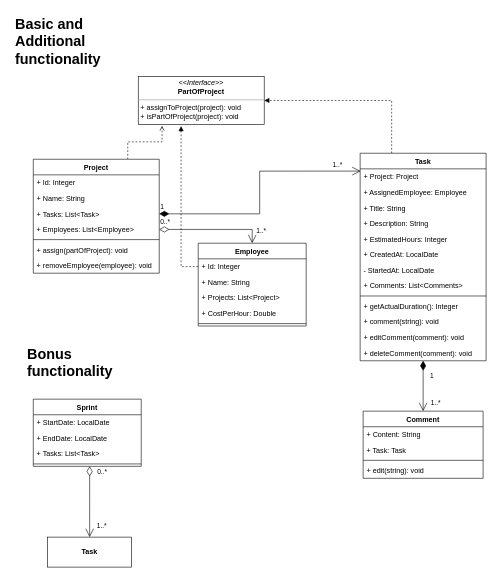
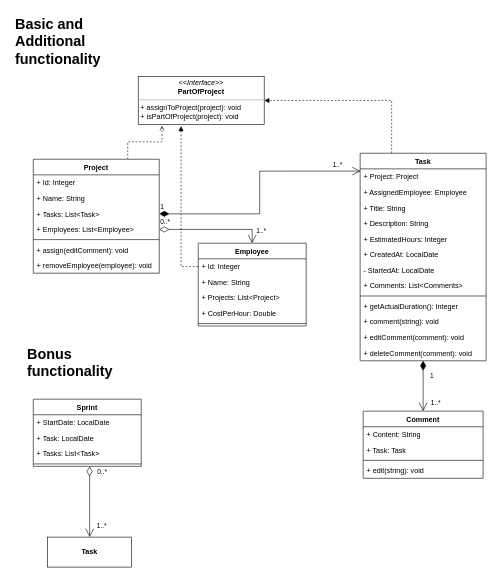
  <mxCell id="0" />
  <mxCell id="1" parent="0" />
  <mxCell id="2" value="&lt;h1&gt;Bonus functionality&lt;/h1&gt;" style="text;html=1;strokeColor=none;fillColor=none;spacing=5;spacingTop=-20;whiteSpace=wrap;overflow=hidden;rounded=0;" parent="1" vertex="1"><mxGeometry x="40" y="570" width="170" height="80" as="geometry" /></mxCell>
  <mxCell id="3" value="Sprint" style="swimlane;fontStyle=1;align=center;verticalAlign=top;childLayout=stackLayout;horizontal=1;startSize=26;horizontalStack=0;resizeParent=1;resizeParentMax=0;resizeLast=0;collapsible=1;marginBottom=0;" parent="1" vertex="1"><mxGeometry x="55" y="665" width="180" height="112" as="geometry" /></mxCell>
  <mxCell id="4" value="+ StartDate: LocalDate" style="text;strokeColor=none;fillColor=none;align=left;verticalAlign=top;spacingLeft=4;spacingRight=4;overflow=hidden;rotatable=0;points=[[0,0.5],[1,0.5]];portConstraint=eastwest;" parent="3" vertex="1"><mxGeometry y="26" width="180" height="26" as="geometry" /></mxCell>
- <mxCell id="5" value="+ EndDate: LocalDate" style="text;strokeColor=none;fillColor=none;align=left;verticalAlign=top;spacingLeft=4;spacingRight=4;overflow=hidden;rotatable=0;points=[[0,0.5],[1,0.5]];portConstraint=eastwest;" parent="3" vertex="1"><mxGeometry y="52" width="180" height="26" as="geometry" /></mxCell>
+ <mxCell id="5" value="+ Task: LocalDate" style="text;strokeColor=none;fillColor=none;align=left;verticalAlign=top;spacingLeft=4;spacingRight=4;overflow=hidden;rotatable=0;points=[[0,0.5],[1,0.5]];portConstraint=eastwest;" parent="3" vertex="1"><mxGeometry y="52" width="180" height="26" as="geometry" /></mxCell>
  <mxCell id="6" value="+ Tasks: List&lt;Task&gt;" style="text;strokeColor=none;fillColor=none;align=left;verticalAlign=top;spacingLeft=4;spacingRight=4;overflow=hidden;rotatable=0;points=[[0,0.5],[1,0.5]];portConstraint=eastwest;" parent="3" vertex="1"><mxGeometry y="78" width="180" height="26" as="geometry" /></mxCell>
  <mxCell id="7" value="" style="line;strokeWidth=1;fillColor=none;align=left;verticalAlign=middle;spacingTop=-1;spacingLeft=3;spacingRight=3;rotatable=0;labelPosition=right;points=[];portConstraint=eastwest;" parent="3" vertex="1"><mxGeometry y="104" width="180" height="8" as="geometry" /></mxCell>
  <mxCell id="8" value="0..*" style="endArrow=open;html=1;endSize=12;startArrow=diamondThin;startSize=14;startFill=0;edgeStyle=orthogonalEdgeStyle;align=left;verticalAlign=bottom;rounded=0;strokeWidth=1;entryX=0.5;entryY=0;entryDx=0;entryDy=0;exitX=0.522;exitY=1;exitDx=0;exitDy=0;exitPerimeter=0;" parent="1" source="7" target="47" edge="1"><mxGeometry x="-0.695" y="11" relative="1" as="geometry"><mxPoint x="210" y="795" as="sourcePoint" /><mxPoint x="150" y="905" as="targetPoint" /><mxPoint as="offset" /></mxGeometry></mxCell>
  <mxCell id="9" value="1..*" style="edgeLabel;html=1;align=center;verticalAlign=middle;resizable=0;points=[];" parent="8" vertex="1" connectable="0"><mxGeometry x="0.831" y="-1" relative="1" as="geometry"><mxPoint x="21" y="-9" as="offset" /></mxGeometry></mxCell>
  <mxCell id="10" style="edgeStyle=orthogonalEdgeStyle;rounded=0;orthogonalLoop=1;jettySize=auto;html=1;exitX=0.75;exitY=0;exitDx=0;exitDy=0;entryX=0.189;entryY=1.028;entryDx=0;entryDy=0;entryPerimeter=0;dashed=1;endArrow=open;endFill=0;" edge="1" parent="1" source="11" target="44"><mxGeometry relative="1" as="geometry" /></mxCell>
  <mxCell id="11" value="Project" style="swimlane;fontStyle=1;align=center;verticalAlign=top;childLayout=stackLayout;horizontal=1;startSize=26;horizontalStack=0;resizeParent=1;resizeParentMax=0;resizeLast=0;collapsible=1;marginBottom=0;" parent="1" vertex="1"><mxGeometry x="55" y="265" width="210" height="190" as="geometry" /></mxCell>
  <mxCell id="12" value="+ Id: Integer" style="text;strokeColor=none;fillColor=none;align=left;verticalAlign=top;spacingLeft=4;spacingRight=4;overflow=hidden;rotatable=0;points=[[0,0.5],[1,0.5]];portConstraint=eastwest;" parent="11" vertex="1"><mxGeometry y="26" width="210" height="26" as="geometry" /></mxCell>
  <mxCell id="13" value="+ Name: String" style="text;strokeColor=none;fillColor=none;align=left;verticalAlign=top;spacingLeft=4;spacingRight=4;overflow=hidden;rotatable=0;points=[[0,0.5],[1,0.5]];portConstraint=eastwest;" parent="11" vertex="1"><mxGeometry y="52" width="210" height="26" as="geometry" /></mxCell>
  <mxCell id="14" value="+ Tasks: List&lt;Task&gt;" style="text;strokeColor=none;fillColor=none;align=left;verticalAlign=top;spacingLeft=4;spacingRight=4;overflow=hidden;rotatable=0;points=[[0,0.5],[1,0.5]];portConstraint=eastwest;" parent="11" vertex="1"><mxGeometry y="78" width="210" height="26" as="geometry" /></mxCell>
  <mxCell id="15" value="+ Employees: List&lt;Employee&gt;" style="text;strokeColor=none;fillColor=none;align=left;verticalAlign=top;spacingLeft=4;spacingRight=4;overflow=hidden;rotatable=0;points=[[0,0.5],[1,0.5]];portConstraint=eastwest;" parent="11" vertex="1"><mxGeometry y="104" width="210" height="26" as="geometry" /></mxCell>
  <mxCell id="16" value="" style="line;strokeWidth=1;fillColor=none;align=left;verticalAlign=middle;spacingTop=-1;spacingLeft=3;spacingRight=3;rotatable=0;labelPosition=right;points=[];portConstraint=eastwest;" parent="11" vertex="1"><mxGeometry y="130" width="210" height="8" as="geometry" /></mxCell>
- <mxCell id="17" value="+ assign(partOfProject): void" style="text;strokeColor=none;fillColor=none;align=left;verticalAlign=top;spacingLeft=4;spacingRight=4;overflow=hidden;rotatable=0;points=[[0,0.5],[1,0.5]];portConstraint=eastwest;" parent="11" vertex="1"><mxGeometry y="138" width="210" height="26" as="geometry" /></mxCell>
+ <mxCell id="17" value="+ assign(editComment): void" style="text;strokeColor=none;fillColor=none;align=left;verticalAlign=top;spacingLeft=4;spacingRight=4;overflow=hidden;rotatable=0;points=[[0,0.5],[1,0.5]];portConstraint=eastwest;" parent="11" vertex="1"><mxGeometry y="138" width="210" height="26" as="geometry" /></mxCell>
  <mxCell id="18" value="+ removeEmployee(employee): void" style="text;strokeColor=none;fillColor=none;align=left;verticalAlign=top;spacingLeft=4;spacingRight=4;overflow=hidden;rotatable=0;points=[[0,0.5],[1,0.5]];portConstraint=eastwest;" parent="11" vertex="1"><mxGeometry y="164" width="210" height="26" as="geometry" /></mxCell>
  <mxCell id="19" style="edgeStyle=orthogonalEdgeStyle;rounded=0;orthogonalLoop=1;jettySize=auto;html=1;exitX=0.25;exitY=0;exitDx=0;exitDy=0;entryX=1;entryY=0.5;entryDx=0;entryDy=0;dashed=1;endArrow=block;endFill=1;" parent="1" source="20" target="44" edge="1"><mxGeometry relative="1" as="geometry" /></mxCell>
  <mxCell id="20" value="Task" style="swimlane;fontStyle=1;align=center;verticalAlign=top;childLayout=stackLayout;horizontal=1;startSize=26;horizontalStack=0;resizeParent=1;resizeParentMax=0;resizeLast=0;collapsible=1;marginBottom=0;" parent="1" vertex="1"><mxGeometry x="600" y="255" width="210" height="346" as="geometry" /></mxCell>
  <mxCell id="21" value="+ Project: Project" style="text;strokeColor=none;fillColor=none;align=left;verticalAlign=top;spacingLeft=4;spacingRight=4;overflow=hidden;rotatable=0;points=[[0,0.5],[1,0.5]];portConstraint=eastwest;" parent="20" vertex="1"><mxGeometry y="26" width="210" height="26" as="geometry" /></mxCell>
  <mxCell id="22" value="+ AssignedEmployee: Employee" style="text;strokeColor=none;fillColor=none;align=left;verticalAlign=top;spacingLeft=4;spacingRight=4;overflow=hidden;rotatable=0;points=[[0,0.5],[1,0.5]];portConstraint=eastwest;" parent="20" vertex="1"><mxGeometry y="52" width="210" height="26" as="geometry" /></mxCell>
  <mxCell id="23" value="+ Title: String" style="text;strokeColor=none;fillColor=none;align=left;verticalAlign=top;spacingLeft=4;spacingRight=4;overflow=hidden;rotatable=0;points=[[0,0.5],[1,0.5]];portConstraint=eastwest;" parent="20" vertex="1"><mxGeometry y="78" width="210" height="26" as="geometry" /></mxCell>
  <mxCell id="24" value="+ Description: String " style="text;strokeColor=none;fillColor=none;align=left;verticalAlign=top;spacingLeft=4;spacingRight=4;overflow=hidden;rotatable=0;points=[[0,0.5],[1,0.5]];portConstraint=eastwest;" parent="20" vertex="1"><mxGeometry y="104" width="210" height="26" as="geometry" /></mxCell>
  <mxCell id="25" value="+ EstimatedHours: Integer" style="text;strokeColor=none;fillColor=none;align=left;verticalAlign=top;spacingLeft=4;spacingRight=4;overflow=hidden;rotatable=0;points=[[0,0.5],[1,0.5]];portConstraint=eastwest;" parent="20" vertex="1"><mxGeometry y="130" width="210" height="26" as="geometry" /></mxCell>
  <mxCell id="26" value="+ CreatedAt: LocalDate" style="text;strokeColor=none;fillColor=none;align=left;verticalAlign=top;spacingLeft=4;spacingRight=4;overflow=hidden;rotatable=0;points=[[0,0.5],[1,0.5]];portConstraint=eastwest;" parent="20" vertex="1"><mxGeometry y="156" width="210" height="26" as="geometry" /></mxCell>
  <mxCell id="27" value="- StartedAt: LocalDate" style="text;strokeColor=none;fillColor=none;align=left;verticalAlign=top;spacingLeft=4;spacingRight=4;overflow=hidden;rotatable=0;points=[[0,0.5],[1,0.5]];portConstraint=eastwest;" parent="20" vertex="1"><mxGeometry y="182" width="210" height="26" as="geometry" /></mxCell>
  <mxCell id="28" value="+ Comments: List&lt;Comments&gt;" style="text;strokeColor=none;fillColor=none;align=left;verticalAlign=top;spacingLeft=4;spacingRight=4;overflow=hidden;rotatable=0;points=[[0,0.5],[1,0.5]];portConstraint=eastwest;" parent="20" vertex="1"><mxGeometry y="208" width="210" height="26" as="geometry" /></mxCell>
  <mxCell id="29" value="" style="line;strokeWidth=1;fillColor=none;align=left;verticalAlign=middle;spacingTop=-1;spacingLeft=3;spacingRight=3;rotatable=0;labelPosition=right;points=[];portConstraint=eastwest;" parent="20" vertex="1"><mxGeometry y="234" width="210" height="8" as="geometry" /></mxCell>
  <mxCell id="30" value="+ getActualDuration(): Integer" style="text;strokeColor=none;fillColor=none;align=left;verticalAlign=top;spacingLeft=4;spacingRight=4;overflow=hidden;rotatable=0;points=[[0,0.5],[1,0.5]];portConstraint=eastwest;" parent="20" vertex="1"><mxGeometry y="242" width="210" height="26" as="geometry" /></mxCell>
  <mxCell id="31" value="+ comment(string): void" style="text;strokeColor=none;fillColor=none;align=left;verticalAlign=top;spacingLeft=4;spacingRight=4;overflow=hidden;rotatable=0;points=[[0,0.5],[1,0.5]];portConstraint=eastwest;" parent="20" vertex="1"><mxGeometry y="268" width="210" height="26" as="geometry" /></mxCell>
  <mxCell id="32" value="+ editComment(comment): void" style="text;strokeColor=none;fillColor=none;align=left;verticalAlign=top;spacingLeft=4;spacingRight=4;overflow=hidden;rotatable=0;points=[[0,0.5],[1,0.5]];portConstraint=eastwest;" parent="20" vertex="1"><mxGeometry y="294" width="210" height="26" as="geometry" /></mxCell>
  <mxCell id="33" value="+ deleteComment(comment): void" style="text;strokeColor=none;fillColor=none;align=left;verticalAlign=top;spacingLeft=4;spacingRight=4;overflow=hidden;rotatable=0;points=[[0,0.5],[1,0.5]];portConstraint=eastwest;" parent="20" vertex="1"><mxGeometry y="320" width="210" height="26" as="geometry" /></mxCell>
  <mxCell id="34" value="Employee" style="swimlane;fontStyle=1;align=center;verticalAlign=top;childLayout=stackLayout;horizontal=1;startSize=26;horizontalStack=0;resizeParent=1;resizeParentMax=0;resizeLast=0;collapsible=1;marginBottom=0;" parent="1" vertex="1"><mxGeometry x="330" y="405" width="180" height="138" as="geometry" /></mxCell>
  <mxCell id="35" value="+ Id: Integer" style="text;strokeColor=none;fillColor=none;align=left;verticalAlign=top;spacingLeft=4;spacingRight=4;overflow=hidden;rotatable=0;points=[[0,0.5],[1,0.5]];portConstraint=eastwest;" parent="34" vertex="1"><mxGeometry y="26" width="180" height="26" as="geometry" /></mxCell>
  <mxCell id="36" value="+ Name: String" style="text;strokeColor=none;fillColor=none;align=left;verticalAlign=top;spacingLeft=4;spacingRight=4;overflow=hidden;rotatable=0;points=[[0,0.5],[1,0.5]];portConstraint=eastwest;" parent="34" vertex="1"><mxGeometry y="52" width="180" height="26" as="geometry" /></mxCell>
  <mxCell id="37" value="+ Projects: List&lt;Project&gt;" style="text;strokeColor=none;fillColor=none;align=left;verticalAlign=top;spacingLeft=4;spacingRight=4;overflow=hidden;rotatable=0;points=[[0,0.5],[1,0.5]];portConstraint=eastwest;" parent="34" vertex="1"><mxGeometry y="78" width="180" height="26" as="geometry" /></mxCell>
  <mxCell id="38" value="+ CostPerHour: Double" style="text;strokeColor=none;fillColor=none;align=left;verticalAlign=top;spacingLeft=4;spacingRight=4;overflow=hidden;rotatable=0;points=[[0,0.5],[1,0.5]];portConstraint=eastwest;" parent="34" vertex="1"><mxGeometry y="104" width="180" height="26" as="geometry" /></mxCell>
  <mxCell id="39" value="" style="line;strokeWidth=1;fillColor=none;align=left;verticalAlign=middle;spacingTop=-1;spacingLeft=3;spacingRight=3;rotatable=0;labelPosition=right;points=[];portConstraint=eastwest;" parent="34" vertex="1"><mxGeometry y="130" width="180" height="8" as="geometry" /></mxCell>
  <mxCell id="40" value="1" style="endArrow=open;html=1;endSize=12;startArrow=diamondThin;startSize=14;startFill=1;edgeStyle=orthogonalEdgeStyle;align=left;verticalAlign=bottom;rounded=0;exitX=1;exitY=0.5;exitDx=0;exitDy=0;entryX=0.004;entryY=0.086;entryDx=0;entryDy=0;entryPerimeter=0;strokeWidth=1;" parent="1" source="14" target="20" edge="1"><mxGeometry x="-1" y="3" relative="1" as="geometry"><mxPoint x="310" y="435" as="sourcePoint" /><mxPoint x="470" y="435" as="targetPoint" /></mxGeometry></mxCell>
  <mxCell id="41" value="1..*" style="edgeLabel;html=1;align=center;verticalAlign=middle;resizable=0;points=[];" parent="40" vertex="1" connectable="0"><mxGeometry x="0.89" y="2" relative="1" as="geometry"><mxPoint x="-17" y="-8" as="offset" /></mxGeometry></mxCell>
  <mxCell id="42" value="0..*" style="endArrow=open;html=1;endSize=12;startArrow=diamondThin;startSize=14;startFill=0;edgeStyle=orthogonalEdgeStyle;align=left;verticalAlign=bottom;rounded=0;entryX=0.5;entryY=0;entryDx=0;entryDy=0;exitX=1;exitY=0.5;exitDx=0;exitDy=0;" parent="1" source="15" target="34" edge="1"><mxGeometry x="-1" y="3" relative="1" as="geometry"><mxPoint x="400" y="395" as="sourcePoint" /><mxPoint x="470" y="435" as="targetPoint" /></mxGeometry></mxCell>
  <mxCell id="43" value="1..*" style="edgeLabel;html=1;align=center;verticalAlign=middle;resizable=0;points=[];" parent="42" vertex="1" connectable="0"><mxGeometry x="0.837" relative="1" as="geometry"><mxPoint x="14" y="-7" as="offset" /></mxGeometry></mxCell>
  <mxCell id="44" value="&lt;p style=&quot;margin:0px;margin-top:4px;text-align:center;&quot;&gt;&lt;i&gt;&amp;lt;&amp;lt;Interface&amp;gt;&amp;gt;&lt;/i&gt;&lt;br&gt;&lt;b&gt;PartOfProject&lt;/b&gt;&lt;/p&gt;&lt;hr size=&quot;1&quot;&gt;&lt;p style=&quot;margin:0px;margin-left:4px;&quot;&gt;+ assignToProject(project): void&lt;br&gt;&lt;/p&gt;&lt;p style=&quot;margin:0px;margin-left:4px;&quot;&gt;+ isPartOfProject(project): void&lt;/p&gt;" style="verticalAlign=top;align=left;overflow=fill;fontSize=12;fontFamily=Helvetica;html=1;" parent="1" vertex="1"><mxGeometry x="230" y="127" width="210" height="80" as="geometry" /></mxCell>
  <mxCell id="45" value="&lt;h1&gt;Basic and Additional functionality&lt;/h1&gt;" style="text;html=1;strokeColor=none;fillColor=none;spacing=5;spacingTop=-20;whiteSpace=wrap;overflow=hidden;rounded=0;" parent="1" vertex="1"><mxGeometry x="20" y="20" width="170" height="110" as="geometry" /></mxCell>
  <mxCell id="46" style="edgeStyle=orthogonalEdgeStyle;rounded=0;orthogonalLoop=1;jettySize=auto;html=1;exitX=0;exitY=0.5;exitDx=0;exitDy=0;entryX=0.34;entryY=1.033;entryDx=0;entryDy=0;entryPerimeter=0;dashed=1;endArrow=block;endFill=1;" parent="1" source="35" target="44" edge="1"><mxGeometry relative="1" as="geometry" /></mxCell>
  <mxCell id="47" value="&lt;p style=&quot;margin:0px;margin-top:4px;text-align:center;&quot;&gt;&lt;br&gt;&lt;b&gt;Task&lt;/b&gt;&lt;/p&gt;" style="verticalAlign=top;align=left;overflow=fill;fontSize=12;fontFamily=Helvetica;html=1;" parent="1" vertex="1"><mxGeometry x="79" y="895" width="140" height="50" as="geometry" /></mxCell>
  <mxCell id="48" value="Comment" style="swimlane;fontStyle=1;align=center;verticalAlign=top;childLayout=stackLayout;horizontal=1;startSize=26;horizontalStack=0;resizeParent=1;resizeParentMax=0;resizeLast=0;collapsible=1;marginBottom=0;" parent="1" vertex="1"><mxGeometry x="605" y="685" width="200" height="112" as="geometry" /></mxCell>
  <mxCell id="49" value="+ Content: String" style="text;strokeColor=none;fillColor=none;align=left;verticalAlign=top;spacingLeft=4;spacingRight=4;overflow=hidden;rotatable=0;points=[[0,0.5],[1,0.5]];portConstraint=eastwest;" parent="48" vertex="1"><mxGeometry y="26" width="200" height="26" as="geometry" /></mxCell>
  <mxCell id="50" value="+ Task: Task" style="text;strokeColor=none;fillColor=none;align=left;verticalAlign=top;spacingLeft=4;spacingRight=4;overflow=hidden;rotatable=0;points=[[0,0.5],[1,0.5]];portConstraint=eastwest;" parent="48" vertex="1"><mxGeometry y="52" width="200" height="26" as="geometry" /></mxCell>
  <mxCell id="51" value="" style="line;strokeWidth=1;fillColor=none;align=left;verticalAlign=middle;spacingTop=-1;spacingLeft=3;spacingRight=3;rotatable=0;labelPosition=right;points=[];portConstraint=eastwest;" parent="48" vertex="1"><mxGeometry y="78" width="200" height="8" as="geometry" /></mxCell>
  <mxCell id="52" value="+ edit(string): void" style="text;strokeColor=none;fillColor=none;align=left;verticalAlign=top;spacingLeft=4;spacingRight=4;overflow=hidden;rotatable=0;points=[[0,0.5],[1,0.5]];portConstraint=eastwest;" parent="48" vertex="1"><mxGeometry y="86" width="200" height="26" as="geometry" /></mxCell>
  <mxCell id="53" value="1" style="endArrow=open;html=1;endSize=12;startArrow=diamondThin;startSize=14;startFill=1;edgeStyle=orthogonalEdgeStyle;align=left;verticalAlign=bottom;rounded=0;entryX=0.5;entryY=0;entryDx=0;entryDy=0;strokeWidth=1;" parent="1" source="20" target="48" edge="1"><mxGeometry x="-0.185" y="10" relative="1" as="geometry"><mxPoint x="730" y="545" as="sourcePoint" /><mxPoint x="815.8" y="647.018" as="targetPoint" /><mxPoint as="offset" /></mxGeometry></mxCell>
  <mxCell id="54" value="1..*" style="edgeLabel;html=1;align=center;verticalAlign=middle;resizable=0;points=[];" parent="53" vertex="1" connectable="0"><mxGeometry x="0.89" y="2" relative="1" as="geometry"><mxPoint x="18" y="-9" as="offset" /></mxGeometry></mxCell>
